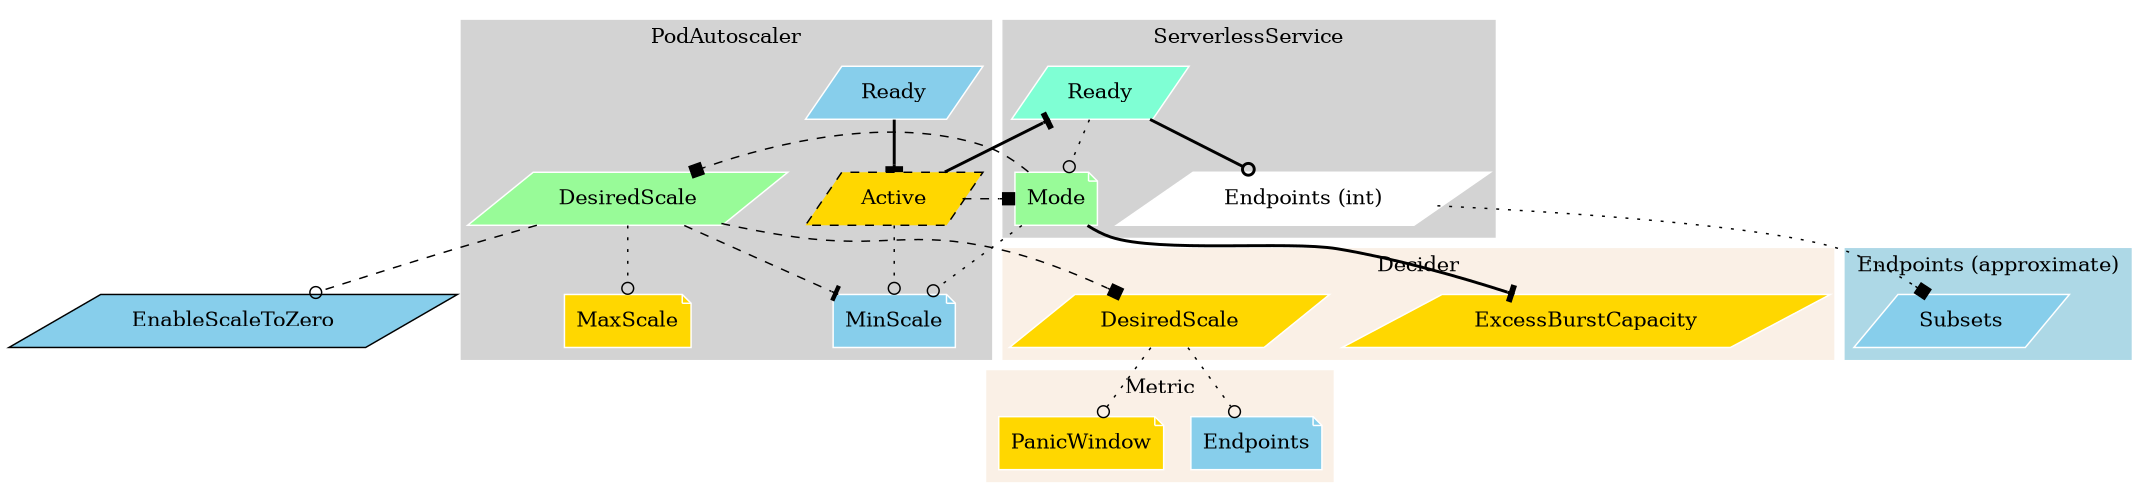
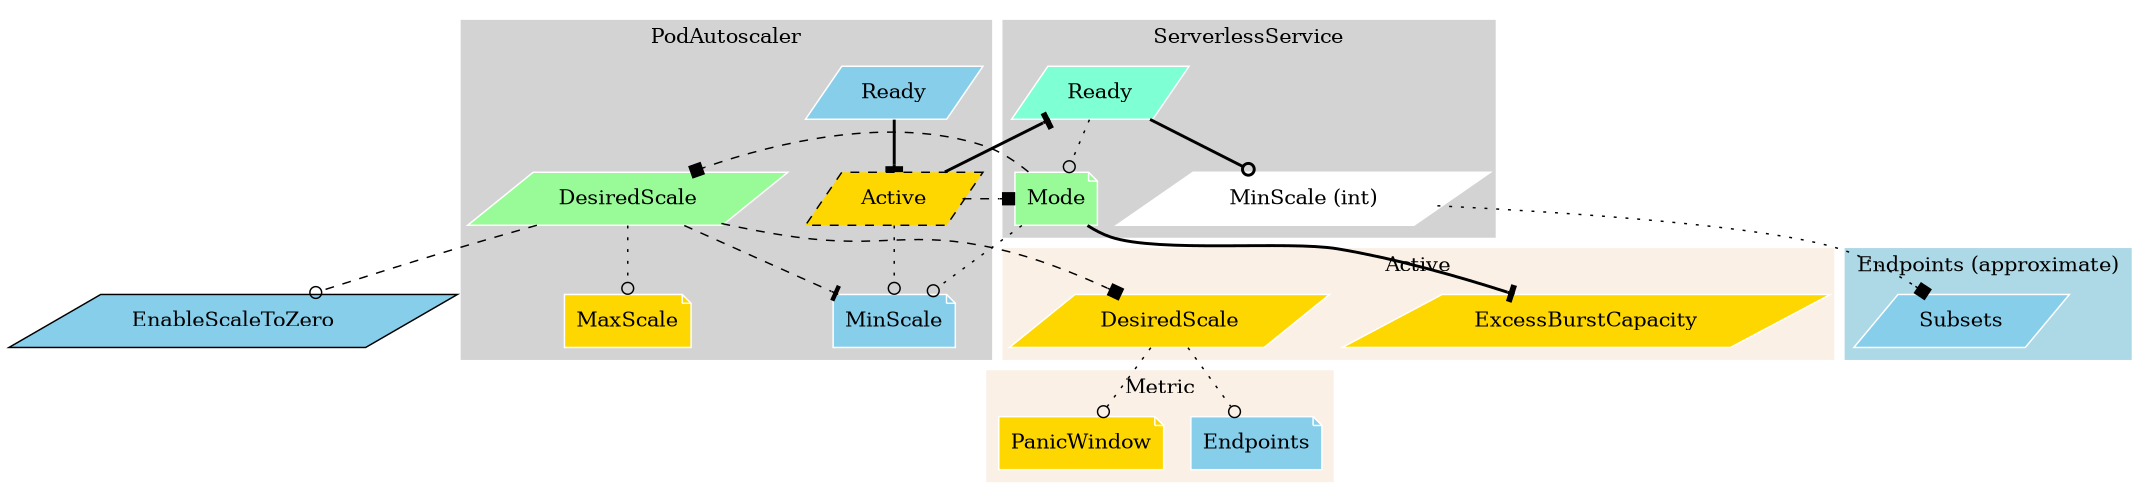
  digraph {
    color=lightgrey
    style=filled
    node [color=white fillcolor=skyblue shape=parallelogram style=filled]
    edge [arrowhead=odot style=dotted]
    n1 [label=Ready]
    n2 [color=black fillcolor=gold label=Active style="filled,dashed"]
    n3 [label=MinScale shape=note]
    n4 [fillcolor=gold label=MaxScale shape=note]
    n5 [fillcolor=palegreen label=DesiredScale]
    n6 [fillcolor=gold label=DesiredScale]
    n7 [fillcolor=gold label=ExcessBurstCapacity]
    n8 [label=Endpoints shape=note]
    n9 [fillcolor=gold label=PanicWindow shape=note]
    n10 [fillcolor=aquamarine label=Ready]
-   n11 [fillcolor=white label="Endpoints (int)"]
+   n11 [fillcolor=white label="MinScale (int)"]
    n12 [fillcolor=palegreen label=Mode shape=note]
    n13 [label=Subsets]
    n14 [color=black label=EnableScaleToZero]
    subgraph cluster_1 {
      label=PodAutoscaler
      n1
      n2
      n3
      n4
      n5
    }
    subgraph cluster_2 {
      color=linen
-     label=Decider
+     label=Active
      n6
      n7
    }
    subgraph cluster_3 {
      color=linen
      label=Metric
      n8
      n9
    }
    subgraph cluster_4 {
      label=ServerlessService
      n10
      n11
      n12
    }
    subgraph cluster_5 {
      color=lightblue
      label="Endpoints (approximate)"
      n13
    }
    n1 -> n2 [arrowhead=tee style=bold]
    n2 -> n3
    n2 -> n10 [arrowhead=tee style=bold]
    n2 -> n12 [arrowhead=box style=dashed]
    n5 -> n3 [arrowhead=tee style=dashed]
    n5 -> n4
    n5 -> n6 [arrowhead=box style=dashed]
    n5 -> n14 [style=dashed]
    n6 -> n8
    n6 -> n9
    n10 -> n11 [style=bold]
    n10 -> n12
    n11 -> n13 [arrowhead=box]
    n12 -> n3
    n12 -> n5 [arrowhead=box style=dashed]
    n12 -> n7 [arrowhead=tee style=bold]
  }
